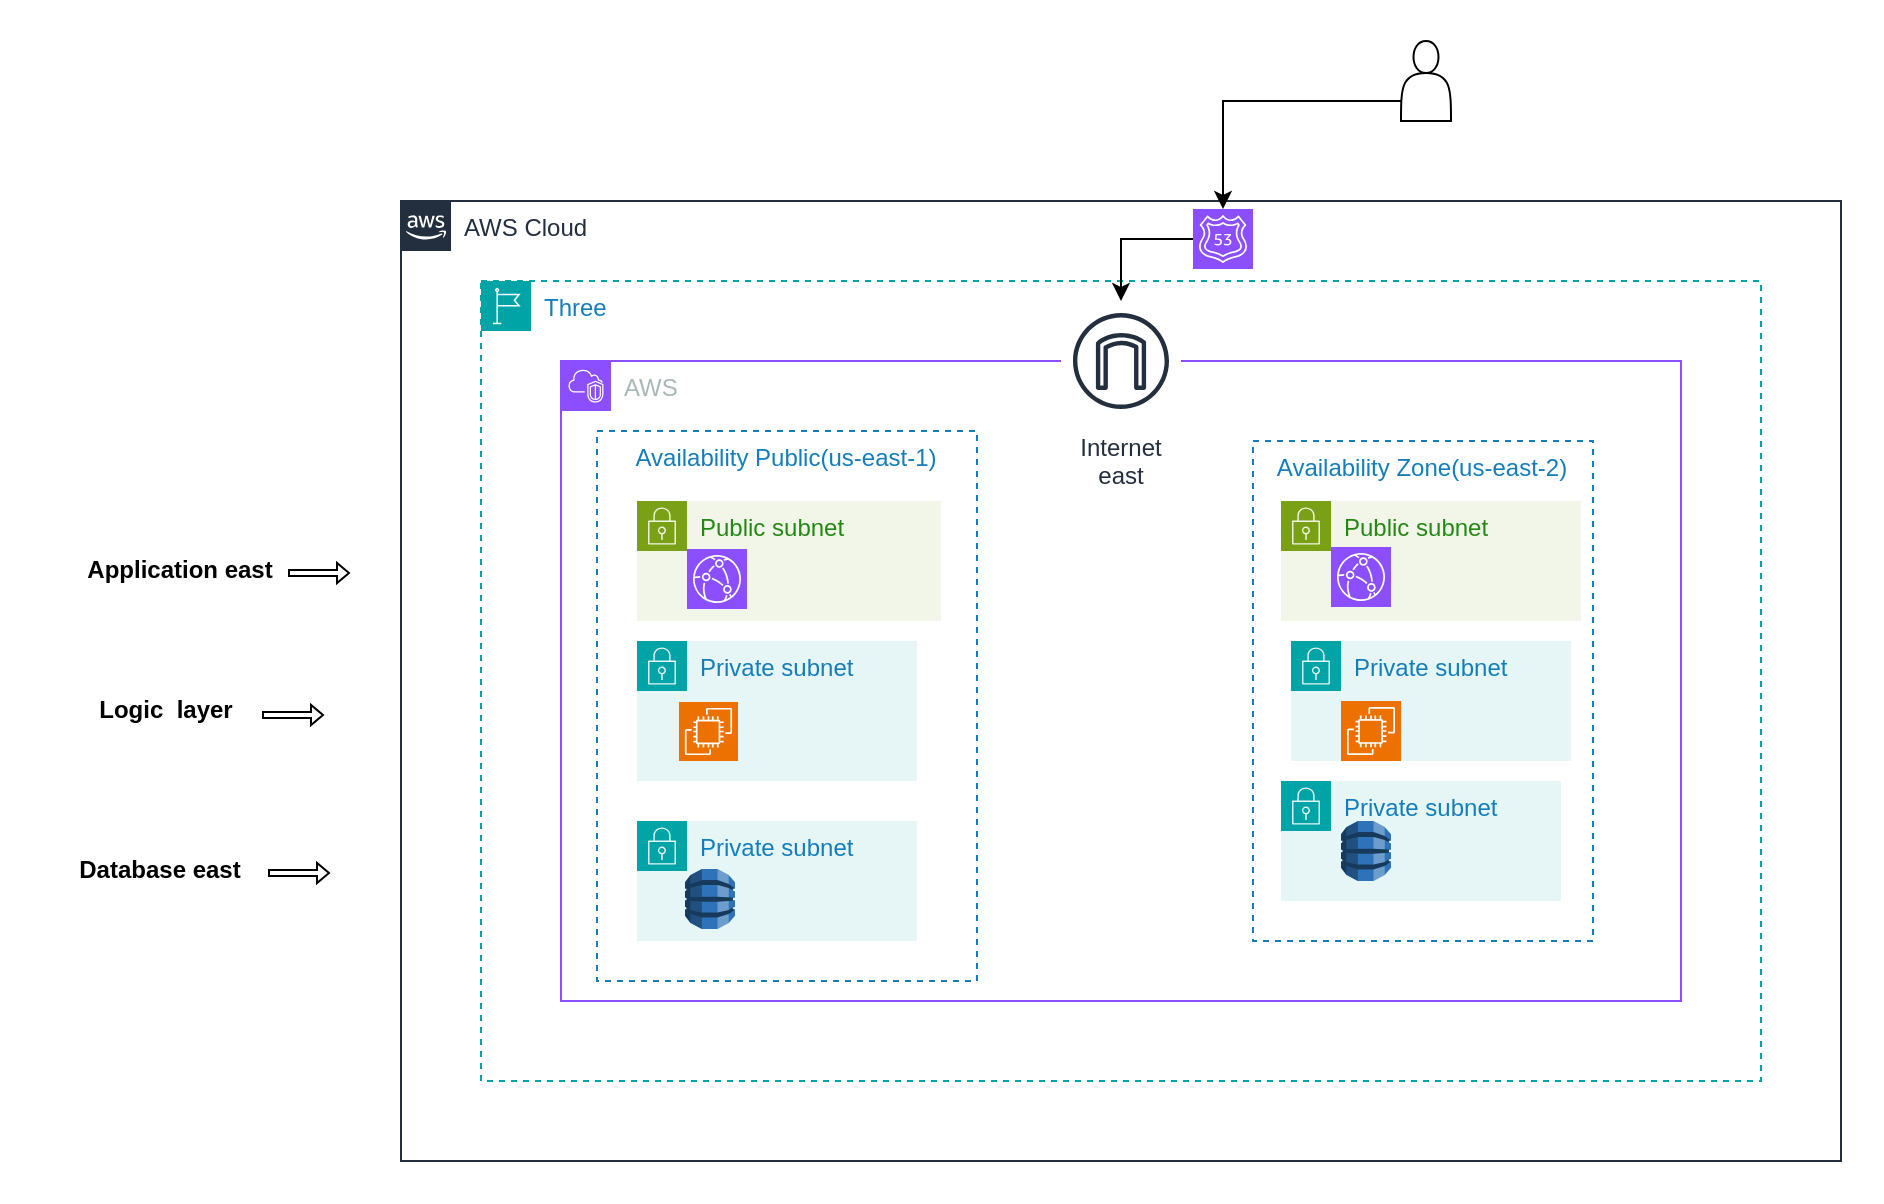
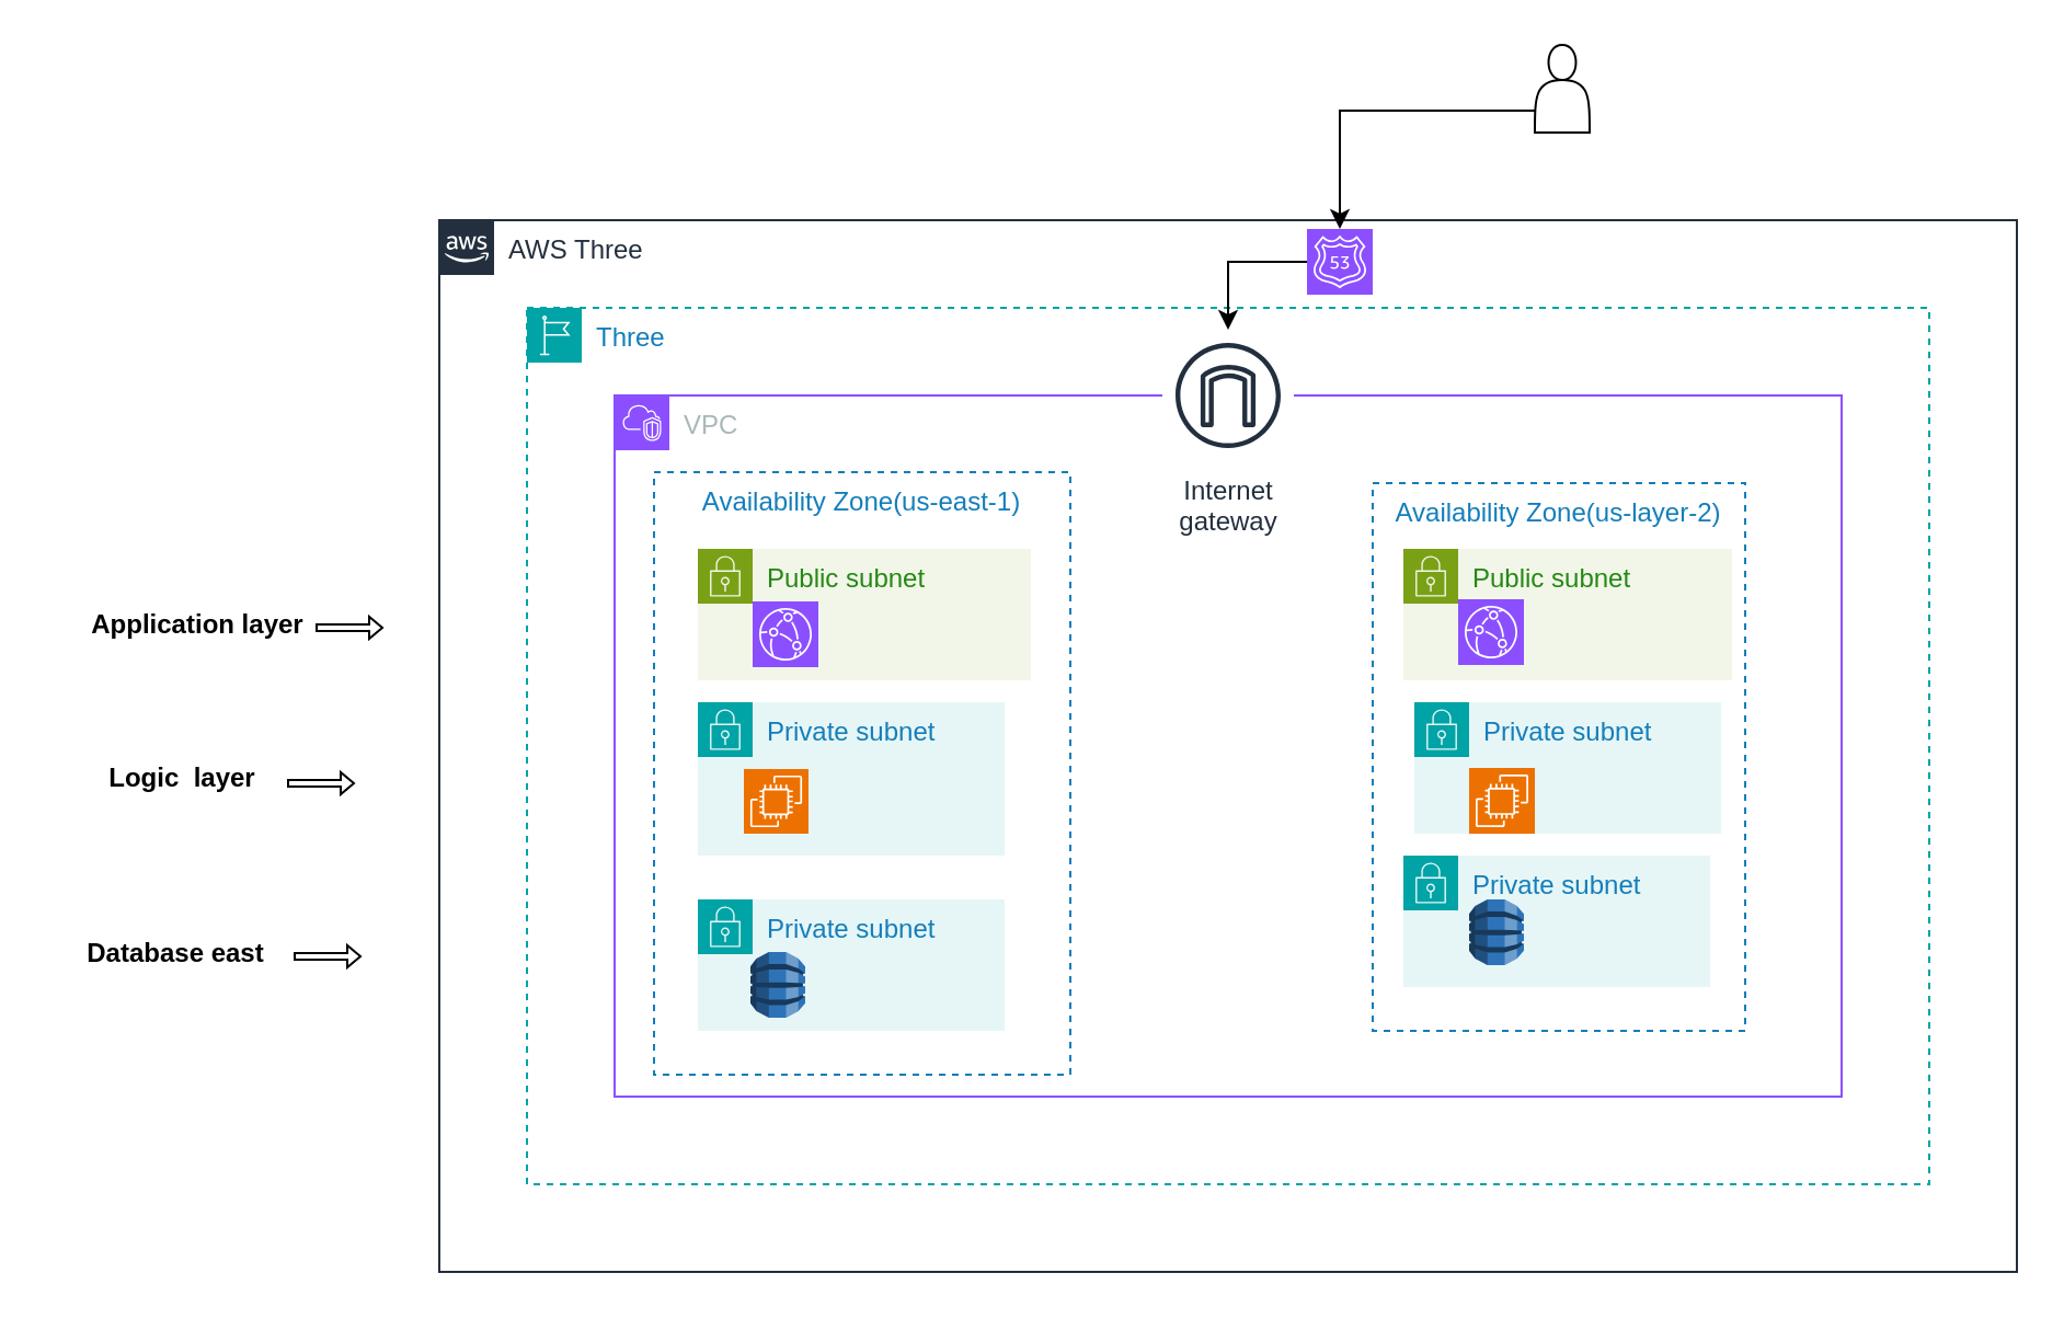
  <mxCell id="0" />
  <mxCell id="1" parent="0" />
- <mxCell id="2" value="AWS Cloud" style="points=[[0,0],[0.25,0],[0.5,0],[0.75,0],[1,0],[1,0.25],[1,0.5],[1,0.75],[1,1],[0.75,1],[0.5,1],[0.25,1],[0,1],[0,0.75],[0,0.5],[0,0.25]];outlineConnect=0;gradientColor=none;html=1;whiteSpace=wrap;fontSize=12;fontStyle=0;container=1;pointerEvents=0;collapsible=0;recursiveResize=0;shape=mxgraph.aws4.group;grIcon=mxgraph.aws4.group_aws_cloud_alt;strokeColor=#232F3E;fillColor=none;verticalAlign=top;align=left;spacingLeft=30;fontColor=#232F3E;dashed=0;" parent="1" vertex="1"><mxGeometry x="200" y="100" width="720" height="480" as="geometry" /></mxCell>
+ <mxCell id="2" value="AWS Three" style="points=[[0,0],[0.25,0],[0.5,0],[0.75,0],[1,0],[1,0.25],[1,0.5],[1,0.75],[1,1],[0.75,1],[0.5,1],[0.25,1],[0,1],[0,0.75],[0,0.5],[0,0.25]];outlineConnect=0;gradientColor=none;html=1;whiteSpace=wrap;fontSize=12;fontStyle=0;container=1;pointerEvents=0;collapsible=0;recursiveResize=0;shape=mxgraph.aws4.group;grIcon=mxgraph.aws4.group_aws_cloud_alt;strokeColor=#232F3E;fillColor=none;verticalAlign=top;align=left;spacingLeft=30;fontColor=#232F3E;dashed=0;" parent="1" vertex="1"><mxGeometry x="200" y="100" width="720" height="480" as="geometry" /></mxCell>
  <mxCell id="3" value="Three" style="points=[[0,0],[0.25,0],[0.5,0],[0.75,0],[1,0],[1,0.25],[1,0.5],[1,0.75],[1,1],[0.75,1],[0.5,1],[0.25,1],[0,1],[0,0.75],[0,0.5],[0,0.25]];outlineConnect=0;gradientColor=none;html=1;whiteSpace=wrap;fontSize=12;fontStyle=0;container=0;pointerEvents=0;collapsible=0;recursiveResize=0;shape=mxgraph.aws4.group;grIcon=mxgraph.aws4.group_region;strokeColor=#00A4A6;fillColor=none;verticalAlign=top;align=left;spacingLeft=30;fontColor=#147EBA;dashed=1;" parent="2" vertex="1"><mxGeometry x="40" y="40" width="640" height="400" as="geometry" /></mxCell>
  <mxCell id="4" style="edgeStyle=orthogonalEdgeStyle;rounded=0;orthogonalLoop=1;jettySize=auto;html=1;" edge="1" parent="2" source="5" target="18"><mxGeometry relative="1" as="geometry" /></mxCell>
  <mxCell id="5" value="" style="sketch=0;points=[[0,0,0],[0.25,0,0],[0.5,0,0],[0.75,0,0],[1,0,0],[0,1,0],[0.25,1,0],[0.5,1,0],[0.75,1,0],[1,1,0],[0,0.25,0],[0,0.5,0],[0,0.75,0],[1,0.25,0],[1,0.5,0],[1,0.75,0]];outlineConnect=0;fontColor=#232F3E;fillColor=#8C4FFF;strokeColor=#ffffff;dashed=0;verticalLabelPosition=bottom;verticalAlign=top;align=center;html=1;fontSize=12;fontStyle=0;aspect=fixed;shape=mxgraph.aws4.resourceIcon;resIcon=mxgraph.aws4.route_53;" vertex="1" parent="2"><mxGeometry x="396" y="4" width="30" height="30" as="geometry" /></mxCell>
- <mxCell id="6" value="AWS" style="points=[[0,0],[0.25,0],[0.5,0],[0.75,0],[1,0],[1,0.25],[1,0.5],[1,0.75],[1,1],[0.75,1],[0.5,1],[0.25,1],[0,1],[0,0.75],[0,0.5],[0,0.25]];outlineConnect=0;gradientColor=none;html=1;whiteSpace=wrap;fontSize=12;fontStyle=0;container=1;pointerEvents=0;collapsible=0;recursiveResize=0;shape=mxgraph.aws4.group;grIcon=mxgraph.aws4.group_vpc2;strokeColor=#8C4FFF;fillColor=none;verticalAlign=top;align=left;spacingLeft=30;fontColor=#AAB7B8;dashed=0;" parent="2" vertex="1"><mxGeometry x="80" y="80" width="560" height="320" as="geometry" /></mxCell>
+ <mxCell id="6" value="VPC" style="points=[[0,0],[0.25,0],[0.5,0],[0.75,0],[1,0],[1,0.25],[1,0.5],[1,0.75],[1,1],[0.75,1],[0.5,1],[0.25,1],[0,1],[0,0.75],[0,0.5],[0,0.25]];outlineConnect=0;gradientColor=none;html=1;whiteSpace=wrap;fontSize=12;fontStyle=0;container=1;pointerEvents=0;collapsible=0;recursiveResize=0;shape=mxgraph.aws4.group;grIcon=mxgraph.aws4.group_vpc2;strokeColor=#8C4FFF;fillColor=none;verticalAlign=top;align=left;spacingLeft=30;fontColor=#AAB7B8;dashed=0;" parent="2" vertex="1"><mxGeometry x="80" y="80" width="560" height="320" as="geometry" /></mxCell>
  <mxCell id="7" value="Public subnet" style="points=[[0,0],[0.25,0],[0.5,0],[0.75,0],[1,0],[1,0.25],[1,0.5],[1,0.75],[1,1],[0.75,1],[0.5,1],[0.25,1],[0,1],[0,0.75],[0,0.5],[0,0.25]];outlineConnect=0;gradientColor=none;html=1;whiteSpace=wrap;fontSize=12;fontStyle=0;container=1;pointerEvents=0;collapsible=0;recursiveResize=0;shape=mxgraph.aws4.group;grIcon=mxgraph.aws4.group_security_group;grStroke=0;strokeColor=#7AA116;fillColor=#F2F6E8;verticalAlign=top;align=left;spacingLeft=30;fontColor=#248814;dashed=0;movable=0;resizable=0;rotatable=0;deletable=0;editable=0;locked=1;connectable=0;" parent="6" vertex="1"><mxGeometry x="38" y="70" width="152" height="60" as="geometry" /></mxCell>
- <mxCell id="8" value="Availability Public(us-east-1)" style="fillColor=none;strokeColor=#147EBA;dashed=1;verticalAlign=top;fontStyle=0;fontColor=#147EBA;whiteSpace=wrap;html=1;" parent="7" vertex="1"><mxGeometry x="-20" y="-35" width="190" height="275" as="geometry" /></mxCell>
+ <mxCell id="8" value="Availability Zone(us-east-1)" style="fillColor=none;strokeColor=#147EBA;dashed=1;verticalAlign=top;fontStyle=0;fontColor=#147EBA;whiteSpace=wrap;html=1;" parent="7" vertex="1"><mxGeometry x="-20" y="-35" width="190" height="275" as="geometry" /></mxCell>
  <mxCell id="9" value="" style="sketch=0;points=[[0,0,0],[0.25,0,0],[0.5,0,0],[0.75,0,0],[1,0,0],[0,1,0],[0.25,1,0],[0.5,1,0],[0.75,1,0],[1,1,0],[0,0.25,0],[0,0.5,0],[0,0.75,0],[1,0.25,0],[1,0.5,0],[1,0.75,0]];outlineConnect=0;fontColor=#232F3E;fillColor=#8C4FFF;strokeColor=#ffffff;dashed=0;verticalLabelPosition=bottom;verticalAlign=top;align=center;html=1;fontSize=12;fontStyle=0;aspect=fixed;shape=mxgraph.aws4.resourceIcon;resIcon=mxgraph.aws4.cloudfront;" vertex="1" parent="7"><mxGeometry x="25" y="24" width="30" height="30" as="geometry" /></mxCell>
  <mxCell id="10" value="Public subnet" style="points=[[0,0],[0.25,0],[0.5,0],[0.75,0],[1,0],[1,0.25],[1,0.5],[1,0.75],[1,1],[0.75,1],[0.5,1],[0.25,1],[0,1],[0,0.75],[0,0.5],[0,0.25]];outlineConnect=0;gradientColor=none;html=1;whiteSpace=wrap;fontSize=12;fontStyle=0;container=0;pointerEvents=0;collapsible=0;recursiveResize=0;shape=mxgraph.aws4.group;grIcon=mxgraph.aws4.group_security_group;grStroke=0;strokeColor=#7AA116;fillColor=#F2F6E8;verticalAlign=top;align=left;spacingLeft=30;fontColor=#248814;dashed=0;movable=1;resizable=1;rotatable=1;deletable=1;editable=1;locked=0;connectable=1;" vertex="1" parent="6"><mxGeometry x="360" y="70" width="150" height="60" as="geometry" /></mxCell>
  <mxCell id="11" value="Private subnet" style="points=[[0,0],[0.25,0],[0.5,0],[0.75,0],[1,0],[1,0.25],[1,0.5],[1,0.75],[1,1],[0.75,1],[0.5,1],[0.25,1],[0,1],[0,0.75],[0,0.5],[0,0.25]];outlineConnect=0;gradientColor=none;html=1;whiteSpace=wrap;fontSize=12;fontStyle=0;container=1;pointerEvents=0;collapsible=0;recursiveResize=0;shape=mxgraph.aws4.group;grIcon=mxgraph.aws4.group_security_group;grStroke=0;strokeColor=#00A4A6;fillColor=#E6F6F7;verticalAlign=top;align=left;spacingLeft=30;fontColor=#147EBA;dashed=0;" vertex="1" parent="6"><mxGeometry x="365" y="140" width="140" height="60" as="geometry" /></mxCell>
  <mxCell id="12" value="Private subnet" style="points=[[0,0],[0.25,0],[0.5,0],[0.75,0],[1,0],[1,0.25],[1,0.5],[1,0.75],[1,1],[0.75,1],[0.5,1],[0.25,1],[0,1],[0,0.75],[0,0.5],[0,0.25]];outlineConnect=0;gradientColor=none;html=1;whiteSpace=wrap;fontSize=12;fontStyle=0;container=1;pointerEvents=0;collapsible=0;recursiveResize=0;shape=mxgraph.aws4.group;grIcon=mxgraph.aws4.group_security_group;grStroke=0;strokeColor=#00A4A6;fillColor=#E6F6F7;verticalAlign=top;align=left;spacingLeft=30;fontColor=#147EBA;dashed=0;" vertex="1" parent="6"><mxGeometry x="38" y="140" width="140" height="70" as="geometry" /></mxCell>
  <mxCell id="13" value="" style="sketch=0;points=[[0,0,0],[0.25,0,0],[0.5,0,0],[0.75,0,0],[1,0,0],[0,1,0],[0.25,1,0],[0.5,1,0],[0.75,1,0],[1,1,0],[0,0.25,0],[0,0.5,0],[0,0.75,0],[1,0.25,0],[1,0.5,0],[1,0.75,0]];outlineConnect=0;fontColor=#232F3E;fillColor=#ED7100;strokeColor=#ffffff;dashed=0;verticalLabelPosition=bottom;verticalAlign=top;align=center;html=1;fontSize=12;fontStyle=0;aspect=fixed;shape=mxgraph.aws4.resourceIcon;resIcon=mxgraph.aws4.ec2;" vertex="1" parent="12"><mxGeometry x="21" y="30.5" width="29.5" height="29.5" as="geometry" /></mxCell>
  <mxCell id="14" value="Private subnet" style="points=[[0,0],[0.25,0],[0.5,0],[0.75,0],[1,0],[1,0.25],[1,0.5],[1,0.75],[1,1],[0.75,1],[0.5,1],[0.25,1],[0,1],[0,0.75],[0,0.5],[0,0.25]];outlineConnect=0;gradientColor=none;html=1;whiteSpace=wrap;fontSize=12;fontStyle=0;container=1;pointerEvents=0;collapsible=0;recursiveResize=0;shape=mxgraph.aws4.group;grIcon=mxgraph.aws4.group_security_group;grStroke=0;strokeColor=#00A4A6;fillColor=#E6F6F7;verticalAlign=top;align=left;spacingLeft=30;fontColor=#147EBA;dashed=0;" vertex="1" parent="6"><mxGeometry x="38" y="230" width="140" height="60" as="geometry" /></mxCell>
  <mxCell id="15" value="" style="outlineConnect=0;dashed=0;verticalLabelPosition=bottom;verticalAlign=top;align=center;html=1;shape=mxgraph.aws3.dynamo_db;fillColor=#2E73B8;gradientColor=none;" vertex="1" parent="14"><mxGeometry x="24" y="24" width="25" height="30" as="geometry" /></mxCell>
  <mxCell id="16" value="Private subnet" style="points=[[0,0],[0.25,0],[0.5,0],[0.75,0],[1,0],[1,0.25],[1,0.5],[1,0.75],[1,1],[0.75,1],[0.5,1],[0.25,1],[0,1],[0,0.75],[0,0.5],[0,0.25]];outlineConnect=0;gradientColor=none;html=1;whiteSpace=wrap;fontSize=12;fontStyle=0;container=1;pointerEvents=0;collapsible=0;recursiveResize=0;shape=mxgraph.aws4.group;grIcon=mxgraph.aws4.group_security_group;grStroke=0;strokeColor=#00A4A6;fillColor=#E6F6F7;verticalAlign=top;align=left;spacingLeft=30;fontColor=#147EBA;dashed=0;" vertex="1" parent="6"><mxGeometry x="360" y="210" width="140" height="60" as="geometry" /></mxCell>
  <mxCell id="17" value="" style="outlineConnect=0;dashed=0;verticalLabelPosition=bottom;verticalAlign=top;align=center;html=1;shape=mxgraph.aws3.dynamo_db;fillColor=#2E73B8;gradientColor=none;" vertex="1" parent="6"><mxGeometry x="390" y="230" width="25" height="30" as="geometry" /></mxCell>
- <mxCell id="18" value="Internet&#10;east" style="sketch=0;outlineConnect=0;fontColor=#232F3E;gradientColor=none;strokeColor=#232F3E;fillColor=#ffffff;dashed=0;verticalLabelPosition=bottom;verticalAlign=top;align=center;html=1;fontSize=12;fontStyle=0;aspect=fixed;shape=mxgraph.aws4.resourceIcon;resIcon=mxgraph.aws4.internet_gateway;" vertex="1" parent="6"><mxGeometry x="250" y="-30" width="60" height="60" as="geometry" /></mxCell>
- <mxCell id="19" value="Availability Zone(us-east-2)" style="fillColor=none;strokeColor=#147EBA;dashed=1;verticalAlign=top;fontStyle=0;fontColor=#147EBA;whiteSpace=wrap;html=1;" vertex="1" parent="6"><mxGeometry x="346" y="40" width="170" height="250" as="geometry" /></mxCell>
+ <mxCell id="18" value="Internet&#10;gateway" style="sketch=0;outlineConnect=0;fontColor=#232F3E;gradientColor=none;strokeColor=#232F3E;fillColor=#ffffff;dashed=0;verticalLabelPosition=bottom;verticalAlign=top;align=center;html=1;fontSize=12;fontStyle=0;aspect=fixed;shape=mxgraph.aws4.resourceIcon;resIcon=mxgraph.aws4.internet_gateway;" vertex="1" parent="6"><mxGeometry x="250" y="-30" width="60" height="60" as="geometry" /></mxCell>
+ <mxCell id="19" value="Availability Zone(us-layer-2)" style="fillColor=none;strokeColor=#147EBA;dashed=1;verticalAlign=top;fontStyle=0;fontColor=#147EBA;whiteSpace=wrap;html=1;" vertex="1" parent="6"><mxGeometry x="346" y="40" width="170" height="250" as="geometry" /></mxCell>
  <mxCell id="20" value="" style="sketch=0;points=[[0,0,0],[0.25,0,0],[0.5,0,0],[0.75,0,0],[1,0,0],[0,1,0],[0.25,1,0],[0.5,1,0],[0.75,1,0],[1,1,0],[0,0.25,0],[0,0.5,0],[0,0.75,0],[1,0.25,0],[1,0.5,0],[1,0.75,0]];outlineConnect=0;fontColor=#232F3E;fillColor=#8C4FFF;strokeColor=#ffffff;dashed=0;verticalLabelPosition=bottom;verticalAlign=top;align=center;html=1;fontSize=12;fontStyle=0;aspect=fixed;shape=mxgraph.aws4.resourceIcon;resIcon=mxgraph.aws4.cloudfront;" vertex="1" parent="6"><mxGeometry x="385" y="93" width="30" height="30" as="geometry" /></mxCell>
  <mxCell id="21" value="" style="sketch=0;points=[[0,0,0],[0.25,0,0],[0.5,0,0],[0.75,0,0],[1,0,0],[0,1,0],[0.25,1,0],[0.5,1,0],[0.75,1,0],[1,1,0],[0,0.25,0],[0,0.5,0],[0,0.75,0],[1,0.25,0],[1,0.5,0],[1,0.75,0]];outlineConnect=0;fontColor=#232F3E;fillColor=#ED7100;strokeColor=#ffffff;dashed=0;verticalLabelPosition=bottom;verticalAlign=top;align=center;html=1;fontSize=12;fontStyle=0;aspect=fixed;shape=mxgraph.aws4.resourceIcon;resIcon=mxgraph.aws4.ec2;" vertex="1" parent="6"><mxGeometry x="390" y="170" width="30" height="30" as="geometry" /></mxCell>
  <mxCell id="22" style="edgeStyle=orthogonalEdgeStyle;rounded=0;orthogonalLoop=1;jettySize=auto;html=1;exitX=0;exitY=0.75;exitDx=0;exitDy=0;" edge="1" parent="1" source="23" target="5"><mxGeometry relative="1" as="geometry" /></mxCell>
  <mxCell id="23" value="" style="shape=actor;whiteSpace=wrap;html=1;" vertex="1" parent="1"><mxGeometry x="700" y="20" width="25" height="40" as="geometry" /></mxCell>
- <mxCell id="24" value="&lt;b&gt;Application east&lt;/b&gt;" style="text;html=1;align=center;verticalAlign=middle;whiteSpace=wrap;rounded=0;" vertex="1" parent="1"><mxGeometry x="30" y="270" width="120" height="30" as="geometry" /></mxCell>
+ <mxCell id="24" value="&lt;b&gt;Application layer&lt;/b&gt;" style="text;html=1;align=center;verticalAlign=middle;whiteSpace=wrap;rounded=0;" vertex="1" parent="1"><mxGeometry x="30" y="270" width="120" height="30" as="geometry" /></mxCell>
  <mxCell id="25" value="&lt;b&gt;Logic&amp;nbsp;&lt;/b&gt;&lt;span style=&quot;color: rgba(0, 0, 0, 0); font-family: monospace; font-size: 0px; text-align: start; text-wrap: nowrap;&quot;&gt;%3CmxGraphModel%3E%3Croot%3E%3CmxCell%20id%3D%220%22%2F%3E%3CmxCell%20id%3D%221%22%20parent%3D%220%22%2F%3E%3CmxCell%20id%3D%222%22%20value%3D%22%26lt%3Bb%26gt%3BApplication%20layer%26lt%3B%2Fb%26gt%3B%22%20style%3D%22text%3Bhtml%3D1%3Balign%3Dcenter%3BverticalAlign%3Dmiddle%3BwhiteSpace%3Dwrap%3Brounded%3D0%3B%22%20vertex%3D%221%22%20parent%3D%221%22%3E%3CmxGeometry%20x%3D%22-80%22%20y%3D%22260%22%20width%3D%22120%22%20height%3D%2230%22%20as%3D%22geometry%22%2F%3E%3C%2FmxCell%3E%3C%2Froot%3E%3C%2FmxGraphModel%3E&lt;/span&gt;&lt;b&gt;&amp;nbsp;layer&lt;/b&gt;" style="text;html=1;align=center;verticalAlign=middle;whiteSpace=wrap;rounded=0;" vertex="1" parent="1"><mxGeometry x="23" y="340" width="120" height="30" as="geometry" /></mxCell>
  <mxCell id="26" value="&lt;b&gt;Database east&lt;/b&gt;" style="text;html=1;align=center;verticalAlign=middle;whiteSpace=wrap;rounded=0;" vertex="1" parent="1"><mxGeometry x="20" y="420" width="120" height="30" as="geometry" /></mxCell>
  <mxCell id="27" value="" style="shape=singleArrow;whiteSpace=wrap;html=1;" vertex="1" parent="1"><mxGeometry x="144" y="281" width="30" height="10" as="geometry" /></mxCell>
  <mxCell id="28" value="" style="shape=singleArrow;whiteSpace=wrap;html=1;" vertex="1" parent="1"><mxGeometry x="131" y="352" width="30" height="10" as="geometry" /></mxCell>
  <mxCell id="29" value="" style="shape=singleArrow;whiteSpace=wrap;html=1;" vertex="1" parent="1"><mxGeometry x="134" y="431" width="30" height="10" as="geometry" /></mxCell>
